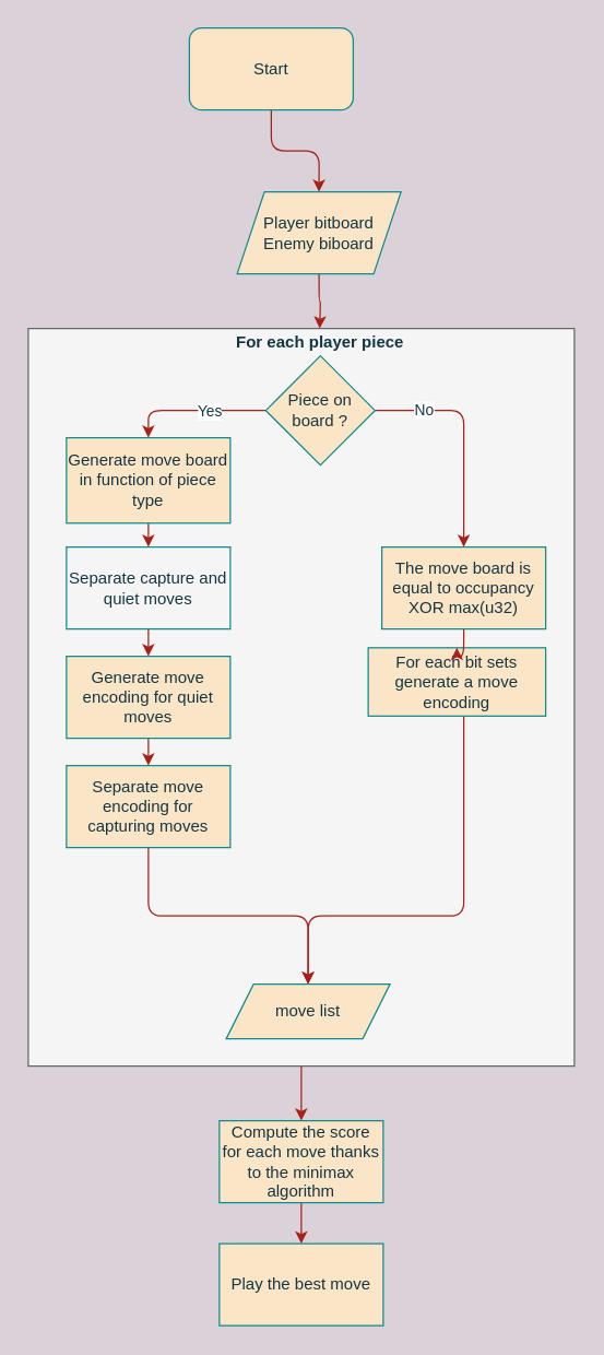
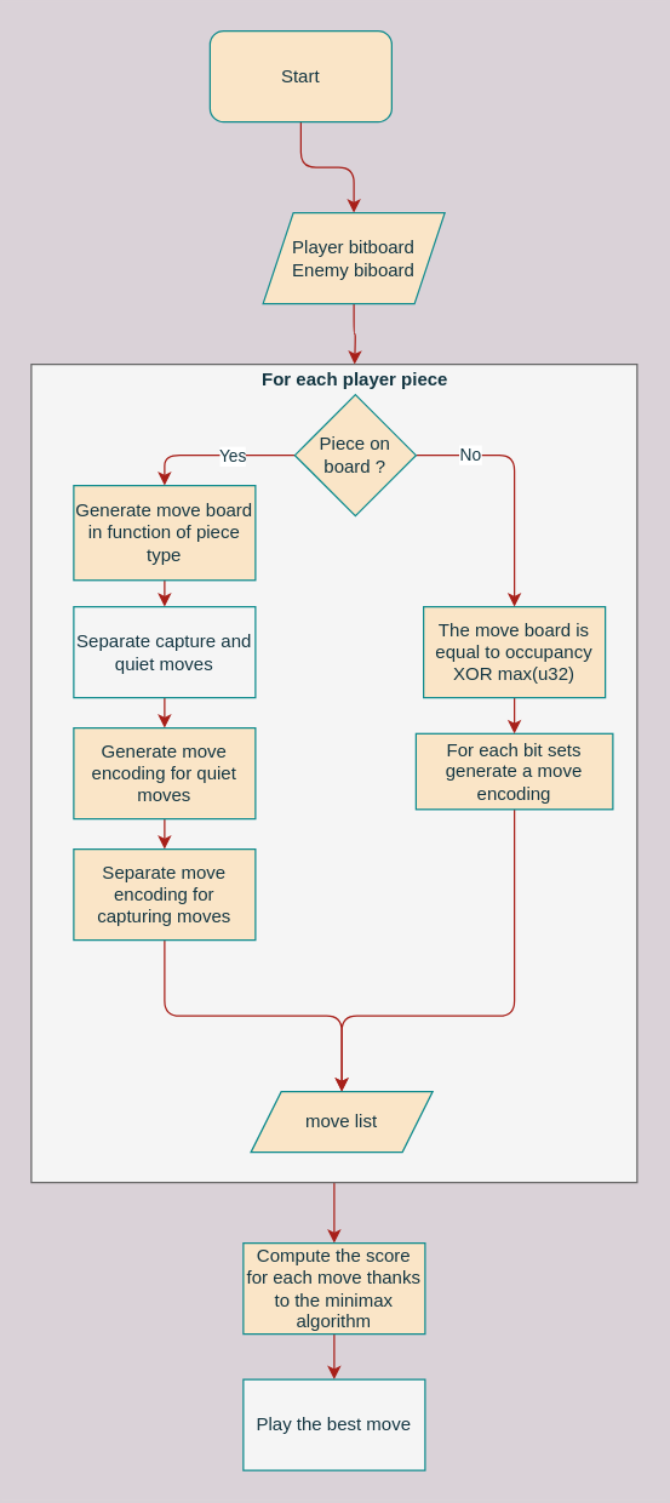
  <mxCell id="0" />
  <mxCell id="1" parent="0" />
  <mxCell id="2" value="" style="edgeStyle=orthogonalEdgeStyle;curved=0;rounded=1;sketch=0;orthogonalLoop=1;jettySize=auto;html=1;strokeColor=#A8201A;fillColor=#FAE5C7;fontColor=#143642;" edge="1" parent="1" source="3" target="5"><mxGeometry relative="1" as="geometry" /></mxCell>
  <mxCell id="3" value="Start" style="rounded=1;whiteSpace=wrap;html=1;sketch=0;strokeColor=#0F8B8D;fillColor=#FAE5C7;fontColor=#143642;" vertex="1" parent="1"><mxGeometry x="138" y="20" width="120" height="60" as="geometry" /></mxCell>
  <mxCell id="4" value="" style="edgeStyle=orthogonalEdgeStyle;curved=0;rounded=1;sketch=0;orthogonalLoop=1;jettySize=auto;html=1;strokeColor=#A8201A;fillColor=#FAE5C7;fontColor=#143642;" edge="1" parent="1" source="5"><mxGeometry relative="1" as="geometry"><mxPoint x="233.486" y="240" as="targetPoint" /></mxGeometry></mxCell>
  <mxCell id="5" value="&lt;div&gt;Player bitboard&lt;/div&gt;&lt;div&gt;Enemy biboard&lt;br&gt;&lt;/div&gt;" style="shape=parallelogram;perimeter=parallelogramPerimeter;whiteSpace=wrap;html=1;fixedSize=1;rounded=0;sketch=0;strokeColor=#0F8B8D;fillColor=#FAE5C7;fontColor=#143642;" vertex="1" parent="1"><mxGeometry x="173" y="140" width="120" height="60" as="geometry" /></mxCell>
  <mxCell id="6" value="" style="edgeStyle=orthogonalEdgeStyle;curved=0;rounded=1;sketch=0;orthogonalLoop=1;jettySize=auto;html=1;strokeColor=#A8201A;fillColor=#FAE5C7;fontColor=#143642;" edge="1" parent="1" source="7" target="28"><mxGeometry relative="1" as="geometry" /></mxCell>
  <mxCell id="7" value="" style="rounded=0;whiteSpace=wrap;html=1;sketch=0;strokeColor=#666666;fontColor=#333333;fillColor=#F5F5F5;" vertex="1" parent="1"><mxGeometry x="20" y="240" width="400" height="540" as="geometry" /></mxCell>
  <mxCell id="8" value="&lt;b&gt;For each player piece&lt;/b&gt;" style="text;html=1;strokeColor=none;fillColor=none;align=center;verticalAlign=middle;whiteSpace=wrap;rounded=0;sketch=0;fontColor=#143642;" vertex="1" parent="1"><mxGeometry x="159" y="240" width="150" height="20" as="geometry" /></mxCell>
  <mxCell id="9" style="edgeStyle=orthogonalEdgeStyle;curved=0;rounded=1;sketch=0;orthogonalLoop=1;jettySize=auto;html=1;strokeColor=#A8201A;fillColor=#FAE5C7;fontColor=#143642;" edge="1" parent="1" source="10" target="12"><mxGeometry relative="1" as="geometry" /></mxCell>
  <mxCell id="10" value="Generate move board in function of piece type" style="rounded=0;whiteSpace=wrap;html=1;sketch=0;fontColor=#143642;fillColor=#FAE5C7;strokeColor=#0F8B8D;" vertex="1" parent="1"><mxGeometry x="48" y="320" width="120" height="62.5" as="geometry" /></mxCell>
  <mxCell id="11" value="" style="edgeStyle=orthogonalEdgeStyle;curved=0;rounded=1;sketch=0;orthogonalLoop=1;jettySize=auto;html=1;strokeColor=#A8201A;fillColor=#FAE5C7;fontColor=#143642;entryX=0.5;entryY=0;entryDx=0;entryDy=0;" edge="1" parent="1" source="12" target="24"><mxGeometry relative="1" as="geometry" /></mxCell>
  <mxCell id="12" value="Separate capture and quiet moves " style="rounded=0;whiteSpace=wrap;html=1;sketch=0;fontColor=#143642;fillColor=#f5f5f5;strokeColor=#0F8B8D;" vertex="1" parent="1"><mxGeometry x="48" y="400" width="120" height="60" as="geometry" /></mxCell>
  <mxCell id="13" style="edgeStyle=orthogonalEdgeStyle;curved=0;rounded=1;sketch=0;orthogonalLoop=1;jettySize=auto;html=1;entryX=0.5;entryY=0;entryDx=0;entryDy=0;strokeColor=#A8201A;fillColor=#FAE5C7;fontColor=#143642;" edge="1" parent="1" source="14" target="22"><mxGeometry relative="1" as="geometry"><Array as="points"><mxPoint x="339" y="670" /><mxPoint x="225" y="670" /></Array></mxGeometry></mxCell>
- <mxCell id="14" value="&lt;div&gt;For each bit sets generate a move encoding&lt;/div&gt;" style="rounded=0;whiteSpace=wrap;html=1;sketch=0;strokeColor=#0F8B8D;fillColor=#FAE5C7;fontColor=#143642;" vertex="1" parent="1"><mxGeometry x="269" y="473.75" width="130" height="50" as="geometry" /></mxCell>
+ <mxCell id="14" value="&lt;div&gt;For each bit sets generate a move encoding&lt;/div&gt;" style="rounded=0;whiteSpace=wrap;html=1;sketch=0;strokeColor=#0F8B8D;fillColor=#FAE5C7;fontColor=#143642;" vertex="1" parent="1"><mxGeometry x="274" y="483.75" width="130" height="50" as="geometry" /></mxCell>
  <mxCell id="15" value="" style="edgeStyle=orthogonalEdgeStyle;curved=0;rounded=1;sketch=0;orthogonalLoop=1;jettySize=auto;html=1;strokeColor=#A8201A;fillColor=#FAE5C7;fontColor=#143642;" edge="1" parent="1" source="16" target="14"><mxGeometry relative="1" as="geometry" /></mxCell>
  <mxCell id="16" value="The move board is equal to occupancy XOR max(u32)" style="rounded=0;whiteSpace=wrap;html=1;sketch=0;strokeColor=#0F8B8D;fillColor=#FAE5C7;fontColor=#143642;" vertex="1" parent="1"><mxGeometry x="279" y="400" width="120" height="60" as="geometry" /></mxCell>
  <mxCell id="17" style="edgeStyle=orthogonalEdgeStyle;curved=0;rounded=1;sketch=0;orthogonalLoop=1;jettySize=auto;html=1;strokeColor=#A8201A;fillColor=#FAE5C7;fontColor=#143642;" edge="1" parent="1" source="21" target="10"><mxGeometry relative="1" as="geometry"><Array as="points"><mxPoint x="108" y="300" /></Array></mxGeometry></mxCell>
  <mxCell id="18" value="Yes" style="edgeLabel;html=1;align=center;verticalAlign=middle;resizable=0;points=[];fontColor=#143642;" vertex="1" connectable="0" parent="17"><mxGeometry x="-0.214" relative="1" as="geometry"><mxPoint as="offset" /></mxGeometry></mxCell>
  <mxCell id="19" style="edgeStyle=orthogonalEdgeStyle;curved=0;rounded=1;sketch=0;orthogonalLoop=1;jettySize=auto;html=1;entryX=0.5;entryY=0;entryDx=0;entryDy=0;strokeColor=#A8201A;fillColor=#FAE5C7;fontColor=#143642;" edge="1" parent="1" source="21" target="16"><mxGeometry relative="1" as="geometry" /></mxCell>
  <mxCell id="20" value="No" style="edgeLabel;html=1;align=center;verticalAlign=middle;resizable=0;points=[];fontColor=#143642;" vertex="1" connectable="0" parent="19"><mxGeometry x="-0.229" relative="1" as="geometry"><mxPoint x="-28.4" y="-0.03" as="offset" /></mxGeometry></mxCell>
  <mxCell id="21" value="Piece on board ?" style="rhombus;whiteSpace=wrap;html=1;rounded=0;sketch=0;strokeColor=#0F8B8D;fillColor=#FAE5C7;fontColor=#143642;" vertex="1" parent="1"><mxGeometry x="194" y="260" width="80" height="80" as="geometry" /></mxCell>
  <mxCell id="22" value="move list" style="shape=parallelogram;perimeter=parallelogramPerimeter;whiteSpace=wrap;html=1;fixedSize=1;rounded=0;sketch=0;strokeColor=#0F8B8D;fillColor=#FAE5C7;fontColor=#143642;" vertex="1" parent="1"><mxGeometry x="165" y="720" width="120" height="40" as="geometry" /></mxCell>
  <mxCell id="23" value="" style="edgeStyle=orthogonalEdgeStyle;curved=0;rounded=1;sketch=0;orthogonalLoop=1;jettySize=auto;html=1;strokeColor=#A8201A;fillColor=#FAE5C7;fontColor=#143642;" edge="1" parent="1" source="24" target="26"><mxGeometry relative="1" as="geometry" /></mxCell>
  <mxCell id="24" value="Generate move encoding for quiet moves" style="rounded=0;whiteSpace=wrap;html=1;sketch=0;strokeColor=#0F8B8D;fillColor=#FAE5C7;fontColor=#143642;" vertex="1" parent="1"><mxGeometry x="48" y="480" width="120" height="60" as="geometry" /></mxCell>
  <mxCell id="25" style="edgeStyle=orthogonalEdgeStyle;curved=0;rounded=1;sketch=0;orthogonalLoop=1;jettySize=auto;html=1;entryX=0.5;entryY=0;entryDx=0;entryDy=0;strokeColor=#A8201A;fillColor=#FAE5C7;fontColor=#143642;" edge="1" parent="1" source="26" target="22"><mxGeometry relative="1" as="geometry" /></mxCell>
  <mxCell id="26" value="Separate move encoding for capturing moves" style="rounded=0;whiteSpace=wrap;html=1;sketch=0;strokeColor=#0F8B8D;fillColor=#FAE5C7;fontColor=#143642;" vertex="1" parent="1"><mxGeometry x="48" y="560" width="120" height="60" as="geometry" /></mxCell>
  <mxCell id="27" value="" style="edgeStyle=orthogonalEdgeStyle;curved=0;rounded=1;sketch=0;orthogonalLoop=1;jettySize=auto;html=1;strokeColor=#A8201A;fillColor=#FAE5C7;fontColor=#143642;" edge="1" parent="1" source="28" target="29"><mxGeometry relative="1" as="geometry" /></mxCell>
  <mxCell id="28" value="Compute the score for each move thanks to the minimax algorithm" style="rounded=0;whiteSpace=wrap;html=1;sketch=0;strokeColor=#0F8B8D;fillColor=#FAE5C7;fontColor=#143642;" vertex="1" parent="1"><mxGeometry x="160" y="820" width="120" height="60" as="geometry" /></mxCell>
- <mxCell id="29" value="Play the best move" style="rounded=0;whiteSpace=wrap;html=1;sketch=0;strokeColor=#0F8B8D;fillColor=#FAE5C7;fontColor=#143642;" vertex="1" parent="1"><mxGeometry x="160" y="910" width="120" height="60" as="geometry" /></mxCell>
+ <mxCell id="29" value="Play the best move" style="rounded=0;whiteSpace=wrap;html=1;sketch=0;strokeColor=#0F8B8D;fillColor=#f5f5f5;fontColor=#143642;" vertex="1" parent="1"><mxGeometry x="160" y="910" width="120" height="60" as="geometry" /></mxCell>
